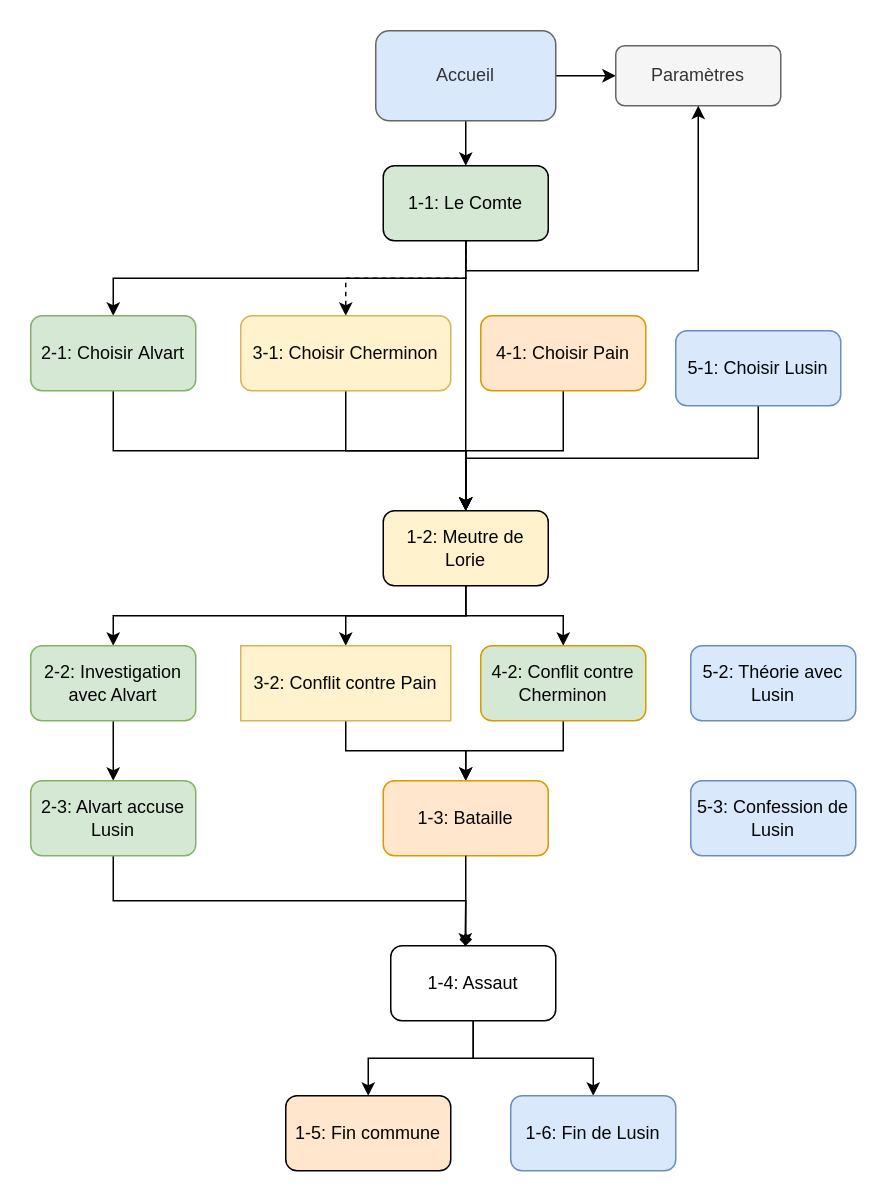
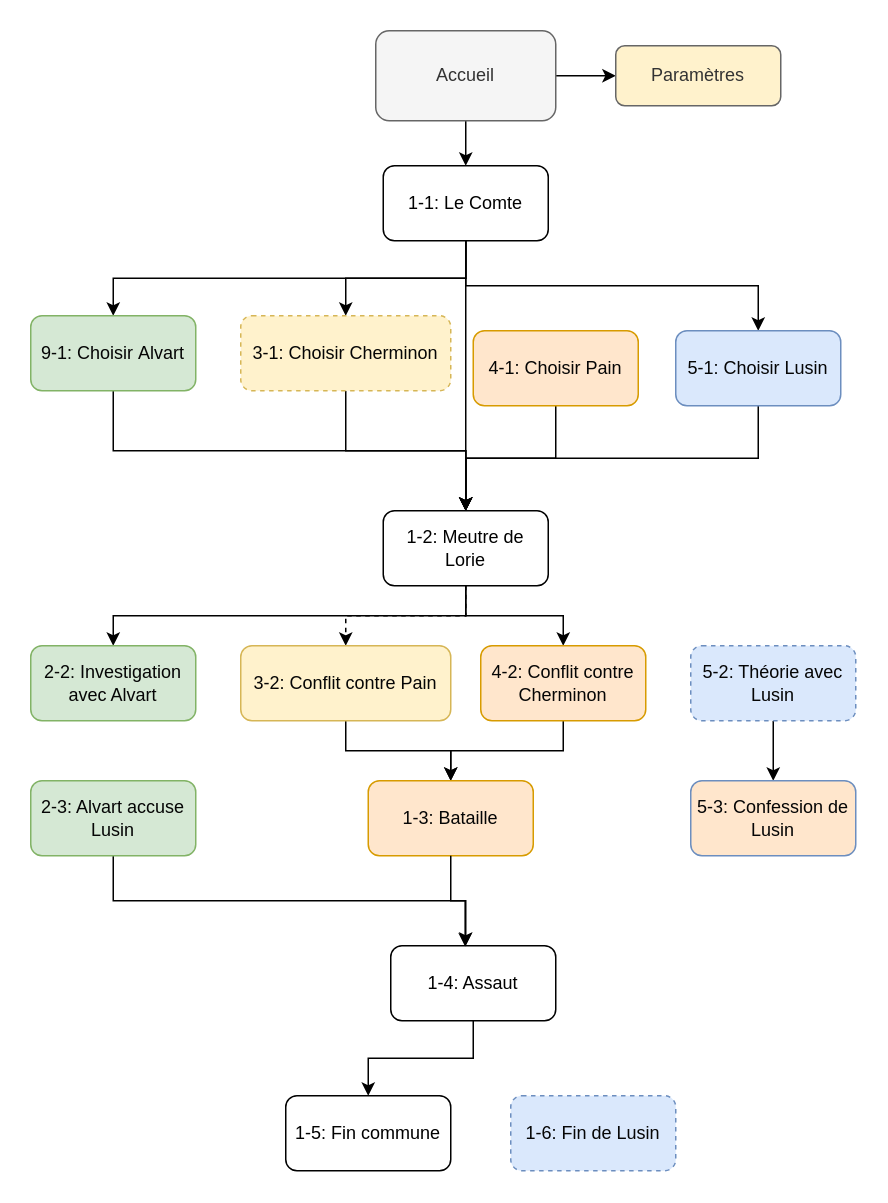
  <mxCell id="0" />
  <mxCell id="1" parent="0" />
  <mxCell id="2" style="edgeStyle=orthogonalEdgeStyle;rounded=0;orthogonalLoop=1;jettySize=auto;html=1;" parent="1" source="4" target="5" edge="1"><mxGeometry relative="1" as="geometry" /></mxCell>
  <mxCell id="3" style="edgeStyle=orthogonalEdgeStyle;rounded=0;orthogonalLoop=1;jettySize=auto;html=1;exitX=0.5;exitY=1;exitDx=0;exitDy=0;entryX=0.5;entryY=0;entryDx=0;entryDy=0;" parent="1" source="4" target="10" edge="1"><mxGeometry relative="1" as="geometry" /></mxCell>
- <mxCell id="4" value="Accueil" style="rounded=1;whiteSpace=wrap;html=1;fillColor=#dae8fc;strokeColor=#666666;fontColor=#333333;" parent="1" vertex="1"><mxGeometry x="250" y="20" width="120" height="60" as="geometry" /></mxCell>
- <mxCell id="5" value="Paramètres" style="rounded=1;whiteSpace=wrap;html=1;fillColor=#f5f5f5;fontColor=#333333;strokeColor=#666666;" parent="1" vertex="1"><mxGeometry x="410" y="30" width="110" height="40" as="geometry" /></mxCell>
+ <mxCell id="4" value="Accueil" style="rounded=1;whiteSpace=wrap;html=1;fillColor=#f5f5f5;strokeColor=#666666;fontColor=#333333;" parent="1" vertex="1"><mxGeometry x="250" y="20" width="120" height="60" as="geometry" /></mxCell>
+ <mxCell id="5" value="Paramètres" style="rounded=1;whiteSpace=wrap;html=1;fillColor=#fff2cc;fontColor=#333333;strokeColor=#666666;" parent="1" vertex="1"><mxGeometry x="410" y="30" width="110" height="40" as="geometry" /></mxCell>
  <mxCell id="6" style="edgeStyle=orthogonalEdgeStyle;rounded=0;orthogonalLoop=1;jettySize=auto;html=1;exitX=0.5;exitY=1;exitDx=0;exitDy=0;" parent="1" source="10" target="12" edge="1"><mxGeometry relative="1" as="geometry" /></mxCell>
- <mxCell id="7" style="edgeStyle=orthogonalEdgeStyle;rounded=0;orthogonalLoop=1;jettySize=auto;html=1;exitX=0.5;exitY=1;exitDx=0;exitDy=0;entryX=0.5;entryY=0;entryDx=0;entryDy=0;dashed=1;" parent="1" source="10" target="14" edge="1"><mxGeometry relative="1" as="geometry" /></mxCell>
+ <mxCell id="7" style="edgeStyle=orthogonalEdgeStyle;rounded=0;orthogonalLoop=1;jettySize=auto;html=1;exitX=0.5;exitY=1;exitDx=0;exitDy=0;entryX=0.5;entryY=0;entryDx=0;entryDy=0;" parent="1" source="10" target="14" edge="1"><mxGeometry relative="1" as="geometry" /></mxCell>
  <mxCell id="8" style="edgeStyle=orthogonalEdgeStyle;rounded=0;orthogonalLoop=1;jettySize=auto;html=1;exitX=0.5;exitY=1;exitDx=0;exitDy=0;" parent="1" source="10" target="26" edge="1"><mxGeometry relative="1" as="geometry" /></mxCell>
- <mxCell id="9" style="edgeStyle=orthogonalEdgeStyle;rounded=0;orthogonalLoop=1;jettySize=auto;html=1;exitX=0.5;exitY=1;exitDx=0;exitDy=0;" parent="1" source="10" target="5" edge="1"><mxGeometry relative="1" as="geometry" /></mxCell>
- <mxCell id="10" value="1-1: Le Comte" style="rounded=1;whiteSpace=wrap;html=1;fillColor=#d5e8d4;" parent="1" vertex="1"><mxGeometry x="255" y="110" width="110" height="50" as="geometry" /></mxCell>
+ <mxCell id="9" style="edgeStyle=orthogonalEdgeStyle;rounded=0;orthogonalLoop=1;jettySize=auto;html=1;exitX=0.5;exitY=1;exitDx=0;exitDy=0;" parent="1" source="10" target="18" edge="1"><mxGeometry relative="1" as="geometry" /></mxCell>
+ <mxCell id="10" value="1-1: Le Comte" style="rounded=1;whiteSpace=wrap;html=1;" parent="1" vertex="1"><mxGeometry x="255" y="110" width="110" height="50" as="geometry" /></mxCell>
  <mxCell id="11" style="edgeStyle=orthogonalEdgeStyle;rounded=0;orthogonalLoop=1;jettySize=auto;html=1;exitX=0.5;exitY=1;exitDx=0;exitDy=0;" parent="1" source="12" target="26" edge="1"><mxGeometry relative="1" as="geometry" /></mxCell>
- <mxCell id="12" value="2-1: Choisir&amp;nbsp;Alvart" style="rounded=1;whiteSpace=wrap;html=1;fillColor=#d5e8d4;strokeColor=#82b366;fontColor=#050505;" parent="1" vertex="1"><mxGeometry x="20" y="210" width="110" height="50" as="geometry" /></mxCell>
+ <mxCell id="12" value="9-1: Choisir&amp;nbsp;Alvart" style="rounded=1;whiteSpace=wrap;html=1;fillColor=#d5e8d4;strokeColor=#82b366;fontColor=#050505;" parent="1" vertex="1"><mxGeometry x="20" y="210" width="110" height="50" as="geometry" /></mxCell>
  <mxCell id="13" style="edgeStyle=orthogonalEdgeStyle;rounded=0;orthogonalLoop=1;jettySize=auto;html=1;exitX=0.5;exitY=1;exitDx=0;exitDy=0;" parent="1" source="14" target="26" edge="1"><mxGeometry relative="1" as="geometry" /></mxCell>
- <mxCell id="14" value="3-1: Choisir&amp;nbsp;&lt;span style=&quot;background-color: initial;&quot;&gt;Cherminon&lt;/span&gt;" style="rounded=1;whiteSpace=wrap;html=1;fillColor=#fff2cc;strokeColor=#d6b656;fontColor=#050505;" parent="1" vertex="1"><mxGeometry x="160" y="210" width="140" height="50" as="geometry" /></mxCell>
+ <mxCell id="14" value="3-1: Choisir&amp;nbsp;&lt;span style=&quot;background-color: initial;&quot;&gt;Cherminon&lt;/span&gt;" style="rounded=1;whiteSpace=wrap;html=1;fillColor=#fff2cc;strokeColor=#d6b656;fontColor=#050505;dashed=1;" parent="1" vertex="1"><mxGeometry x="160" y="210" width="140" height="50" as="geometry" /></mxCell>
  <mxCell id="15" style="edgeStyle=orthogonalEdgeStyle;rounded=0;orthogonalLoop=1;jettySize=auto;html=1;exitX=0.5;exitY=1;exitDx=0;exitDy=0;" parent="1" source="16" target="26" edge="1"><mxGeometry relative="1" as="geometry" /></mxCell>
- <mxCell id="16" value="4-1: Choisir Pain" style="rounded=1;whiteSpace=wrap;html=1;fillColor=#ffe6cc;strokeColor=#d79b00;fontColor=#050505;" parent="1" vertex="1"><mxGeometry x="320" y="210" width="110" height="50" as="geometry" /></mxCell>
+ <mxCell id="16" value="4-1: Choisir Pain" style="rounded=1;whiteSpace=wrap;html=1;fillColor=#ffe6cc;strokeColor=#d79b00;fontColor=#050505;" parent="1" vertex="1"><mxGeometry x="315" y="220" width="110" height="50" as="geometry" /></mxCell>
  <mxCell id="17" style="edgeStyle=orthogonalEdgeStyle;rounded=0;orthogonalLoop=1;jettySize=auto;html=1;exitX=0.5;exitY=1;exitDx=0;exitDy=0;entryX=0.5;entryY=0;entryDx=0;entryDy=0;" parent="1" source="18" target="26" edge="1"><mxGeometry relative="1" as="geometry" /></mxCell>
  <mxCell id="18" value="5-1: Choisir Lusin" style="rounded=1;whiteSpace=wrap;html=1;fillColor=#dae8fc;strokeColor=#6c8ebf;fontColor=#050505;" parent="1" vertex="1"><mxGeometry x="450" y="220" width="110" height="50" as="geometry" /></mxCell>
  <mxCell id="19" style="edgeStyle=orthogonalEdgeStyle;rounded=0;orthogonalLoop=1;jettySize=auto;html=1;exitX=0.5;exitY=1;exitDx=0;exitDy=0;entryX=0.5;entryY=0;entryDx=0;entryDy=0;" parent="1" edge="1"><mxGeometry relative="1" as="geometry"><mxPoint x="75" y="430" as="targetPoint" /></mxGeometry></mxCell>
  <mxCell id="20" style="edgeStyle=orthogonalEdgeStyle;rounded=0;orthogonalLoop=1;jettySize=auto;html=1;exitX=0.5;exitY=1;exitDx=0;exitDy=0;entryX=0.5;entryY=0;entryDx=0;entryDy=0;" parent="1" edge="1"><mxGeometry relative="1" as="geometry"><mxPoint x="230" y="410" as="sourcePoint" /></mxGeometry></mxCell>
  <mxCell id="21" style="edgeStyle=orthogonalEdgeStyle;rounded=0;orthogonalLoop=1;jettySize=auto;html=1;exitX=0.5;exitY=1;exitDx=0;exitDy=0;entryX=0.5;entryY=0;entryDx=0;entryDy=0;" parent="1" edge="1"><mxGeometry relative="1" as="geometry"><mxPoint x="375" y="410" as="sourcePoint" /></mxGeometry></mxCell>
  <mxCell id="22" style="edgeStyle=orthogonalEdgeStyle;rounded=0;orthogonalLoop=1;jettySize=auto;html=1;exitX=0.5;exitY=1;exitDx=0;exitDy=0;" parent="1" edge="1"><mxGeometry relative="1" as="geometry"><mxPoint x="515" y="410" as="sourcePoint" /></mxGeometry></mxCell>
- <mxCell id="23" style="edgeStyle=orthogonalEdgeStyle;rounded=0;orthogonalLoop=1;jettySize=auto;html=1;exitX=0.5;exitY=1;exitDx=0;exitDy=0;entryX=0.5;entryY=0;entryDx=0;entryDy=0;" parent="1" source="26" target="28" edge="1"><mxGeometry relative="1" as="geometry" /></mxCell>
+ <mxCell id="23" style="edgeStyle=orthogonalEdgeStyle;rounded=0;orthogonalLoop=1;jettySize=auto;html=1;exitX=0.5;exitY=1;exitDx=0;exitDy=0;entryX=0.5;entryY=0;entryDx=0;entryDy=0;dashed=1;" parent="1" source="26" target="28" edge="1"><mxGeometry relative="1" as="geometry" /></mxCell>
  <mxCell id="24" style="edgeStyle=orthogonalEdgeStyle;rounded=0;orthogonalLoop=1;jettySize=auto;html=1;exitX=0.5;exitY=1;exitDx=0;exitDy=0;entryX=0.5;entryY=0;entryDx=0;entryDy=0;" parent="1" source="26" target="30" edge="1"><mxGeometry relative="1" as="geometry" /></mxCell>
  <mxCell id="25" style="edgeStyle=orthogonalEdgeStyle;rounded=0;orthogonalLoop=1;jettySize=auto;html=1;exitX=0.5;exitY=1;exitDx=0;exitDy=0;entryX=0.5;entryY=0;entryDx=0;entryDy=0;" parent="1" source="26" target="35" edge="1"><mxGeometry relative="1" as="geometry" /></mxCell>
- <mxCell id="26" value="1-2: Meutre de Lorie" style="rounded=1;whiteSpace=wrap;html=1;fillColor=#fff2cc;" parent="1" vertex="1"><mxGeometry x="255" y="340" width="110" height="50" as="geometry" /></mxCell>
+ <mxCell id="26" value="1-2: Meutre de Lorie" style="rounded=1;whiteSpace=wrap;html=1;" parent="1" vertex="1"><mxGeometry x="255" y="340" width="110" height="50" as="geometry" /></mxCell>
  <mxCell id="27" style="edgeStyle=orthogonalEdgeStyle;rounded=0;orthogonalLoop=1;jettySize=auto;html=1;exitX=0.5;exitY=1;exitDx=0;exitDy=0;entryX=0.5;entryY=0;entryDx=0;entryDy=0;" parent="1" source="28" target="31" edge="1"><mxGeometry relative="1" as="geometry" /></mxCell>
- <mxCell id="28" value="3-2: Conflit contre Pain" style="whiteSpace=wrap;html=1;fillColor=#fff2cc;strokeColor=#d6b656;fontColor=#050505;rounded=0;" parent="1" vertex="1"><mxGeometry x="160" y="430" width="140" height="50" as="geometry" /></mxCell>
+ <mxCell id="28" value="3-2: Conflit contre Pain" style="rounded=1;whiteSpace=wrap;html=1;fillColor=#fff2cc;strokeColor=#d6b656;fontColor=#050505;" parent="1" vertex="1"><mxGeometry x="160" y="430" width="140" height="50" as="geometry" /></mxCell>
  <mxCell id="29" style="edgeStyle=orthogonalEdgeStyle;rounded=0;orthogonalLoop=1;jettySize=auto;html=1;exitX=0.5;exitY=1;exitDx=0;exitDy=0;" parent="1" source="30" target="31" edge="1"><mxGeometry relative="1" as="geometry" /></mxCell>
- <mxCell id="30" value="4-2: Conflit contre Cherminon" style="rounded=1;whiteSpace=wrap;html=1;fillColor=#d5e8d4;strokeColor=#d79b00;fontColor=#050505;" parent="1" vertex="1"><mxGeometry x="320" y="430" width="110" height="50" as="geometry" /></mxCell>
- <mxCell id="31" value="1-3: Bataille" style="rounded=1;whiteSpace=wrap;html=1;fillColor=#ffe6cc;strokeColor=#d79b00;fontColor=#050505;" parent="1" vertex="1"><mxGeometry x="255" y="520" width="110" height="50" as="geometry" /></mxCell>
- <mxCell id="33" value="5-2: Théorie avec Lusin" style="rounded=1;whiteSpace=wrap;html=1;fillColor=#dae8fc;strokeColor=#6c8ebf;fontColor=#050505;" parent="1" vertex="1"><mxGeometry x="460" y="430" width="110" height="50" as="geometry" /></mxCell>
- <mxCell id="34" style="edgeStyle=orthogonalEdgeStyle;rounded=0;orthogonalLoop=1;jettySize=auto;html=1;exitX=0.5;exitY=1;exitDx=0;exitDy=0;entryX=0.5;entryY=0;entryDx=0;entryDy=0;" parent="1" source="35" target="37" edge="1"><mxGeometry relative="1" as="geometry" /></mxCell>
+ <mxCell id="30" value="4-2: Conflit contre Cherminon" style="rounded=1;whiteSpace=wrap;html=1;fillColor=#ffe6cc;strokeColor=#d79b00;fontColor=#050505;" parent="1" vertex="1"><mxGeometry x="320" y="430" width="110" height="50" as="geometry" /></mxCell>
+ <mxCell id="31" value="1-3: Bataille" style="rounded=1;whiteSpace=wrap;html=1;fillColor=#ffe6cc;strokeColor=#d79b00;fontColor=#050505;" parent="1" vertex="1"><mxGeometry x="245" y="520" width="110" height="50" as="geometry" /></mxCell>
+ <mxCell id="32" style="edgeStyle=orthogonalEdgeStyle;rounded=0;orthogonalLoop=1;jettySize=auto;html=1;exitX=0.5;exitY=1;exitDx=0;exitDy=0;entryX=0.5;entryY=0;entryDx=0;entryDy=0;" parent="1" source="33" target="38" edge="1"><mxGeometry relative="1" as="geometry" /></mxCell>
+ <mxCell id="33" value="5-2: Théorie avec Lusin" style="rounded=1;whiteSpace=wrap;html=1;fillColor=#dae8fc;strokeColor=#6c8ebf;fontColor=#050505;dashed=1;" parent="1" vertex="1"><mxGeometry x="460" y="430" width="110" height="50" as="geometry" /></mxCell>
  <mxCell id="35" value="2-2: Investigation avec Alvart" style="rounded=1;whiteSpace=wrap;html=1;fillColor=#d5e8d4;strokeColor=#82b366;fontColor=#050505;" parent="1" vertex="1"><mxGeometry x="20" y="430" width="110" height="50" as="geometry" /></mxCell>
- <mxCell id="36" style="edgeStyle=orthogonalEdgeStyle;rounded=0;orthogonalLoop=1;jettySize=auto;html=1;exitX=0.5;exitY=1;exitDx=0;exitDy=0;endArrow=diamond;" parent="1" source="37" target="41" edge="1"><mxGeometry relative="1" as="geometry"><Array as="points"><mxPoint x="75" y="600" /><mxPoint x="310" y="600" /></Array></mxGeometry></mxCell>
+ <mxCell id="36" style="edgeStyle=orthogonalEdgeStyle;rounded=0;orthogonalLoop=1;jettySize=auto;html=1;exitX=0.5;exitY=1;exitDx=0;exitDy=0;" parent="1" source="37" target="41" edge="1"><mxGeometry relative="1" as="geometry"><Array as="points"><mxPoint x="75" y="600" /><mxPoint x="310" y="600" /></Array></mxGeometry></mxCell>
  <mxCell id="37" value="2-3: Alvart accuse Lusin" style="rounded=1;whiteSpace=wrap;html=1;fillColor=#d5e8d4;strokeColor=#82b366;fontColor=#050505;" parent="1" vertex="1"><mxGeometry x="20" y="520" width="110" height="50" as="geometry" /></mxCell>
- <mxCell id="38" value="5-3: Confession de Lusin" style="rounded=1;whiteSpace=wrap;html=1;fillColor=#dae8fc;strokeColor=#6c8ebf;fontColor=#050505;" parent="1" vertex="1"><mxGeometry x="460" y="520" width="110" height="50" as="geometry" /></mxCell>
+ <mxCell id="38" value="5-3: Confession de Lusin" style="rounded=1;whiteSpace=wrap;html=1;fillColor=#ffe6cc;strokeColor=#6c8ebf;fontColor=#050505;" parent="1" vertex="1"><mxGeometry x="460" y="520" width="110" height="50" as="geometry" /></mxCell>
  <mxCell id="39" style="edgeStyle=orthogonalEdgeStyle;rounded=0;orthogonalLoop=1;jettySize=auto;html=1;exitX=0.5;exitY=1;exitDx=0;exitDy=0;" parent="1" source="41" target="43" edge="1"><mxGeometry relative="1" as="geometry" /></mxCell>
- <mxCell id="40" style="edgeStyle=orthogonalEdgeStyle;rounded=0;orthogonalLoop=1;jettySize=auto;html=1;exitX=0.5;exitY=1;exitDx=0;exitDy=0;" parent="1" source="41" target="42" edge="1"><mxGeometry relative="1" as="geometry" /></mxCell>
  <mxCell id="41" value="1-4: Assaut" style="rounded=1;whiteSpace=wrap;html=1;" parent="1" vertex="1"><mxGeometry x="260" y="630" width="110" height="50" as="geometry" /></mxCell>
- <mxCell id="42" value="1-6: Fin de Lusin" style="rounded=1;whiteSpace=wrap;html=1;fillColor=#dae8fc;strokeColor=#6c8ebf;fontColor=#050505;" parent="1" vertex="1"><mxGeometry x="340" y="730" width="110" height="50" as="geometry" /></mxCell>
- <mxCell id="43" value="1-5: Fin commune" style="rounded=1;whiteSpace=wrap;html=1;fillColor=#ffe6cc;" parent="1" vertex="1"><mxGeometry x="190" y="730" width="110" height="50" as="geometry" /></mxCell>
+ <mxCell id="42" value="1-6: Fin de Lusin" style="rounded=1;whiteSpace=wrap;html=1;fillColor=#dae8fc;strokeColor=#6c8ebf;fontColor=#050505;dashed=1;" parent="1" vertex="1"><mxGeometry x="340" y="730" width="110" height="50" as="geometry" /></mxCell>
+ <mxCell id="43" value="1-5: Fin commune" style="rounded=1;whiteSpace=wrap;html=1;" parent="1" vertex="1"><mxGeometry x="190" y="730" width="110" height="50" as="geometry" /></mxCell>
  <mxCell id="44" style="edgeStyle=orthogonalEdgeStyle;rounded=0;orthogonalLoop=1;jettySize=auto;html=1;exitX=0.5;exitY=1;exitDx=0;exitDy=0;entryX=0.451;entryY=0.011;entryDx=0;entryDy=0;entryPerimeter=0;" parent="1" source="31" target="41" edge="1"><mxGeometry relative="1" as="geometry" /></mxCell>
